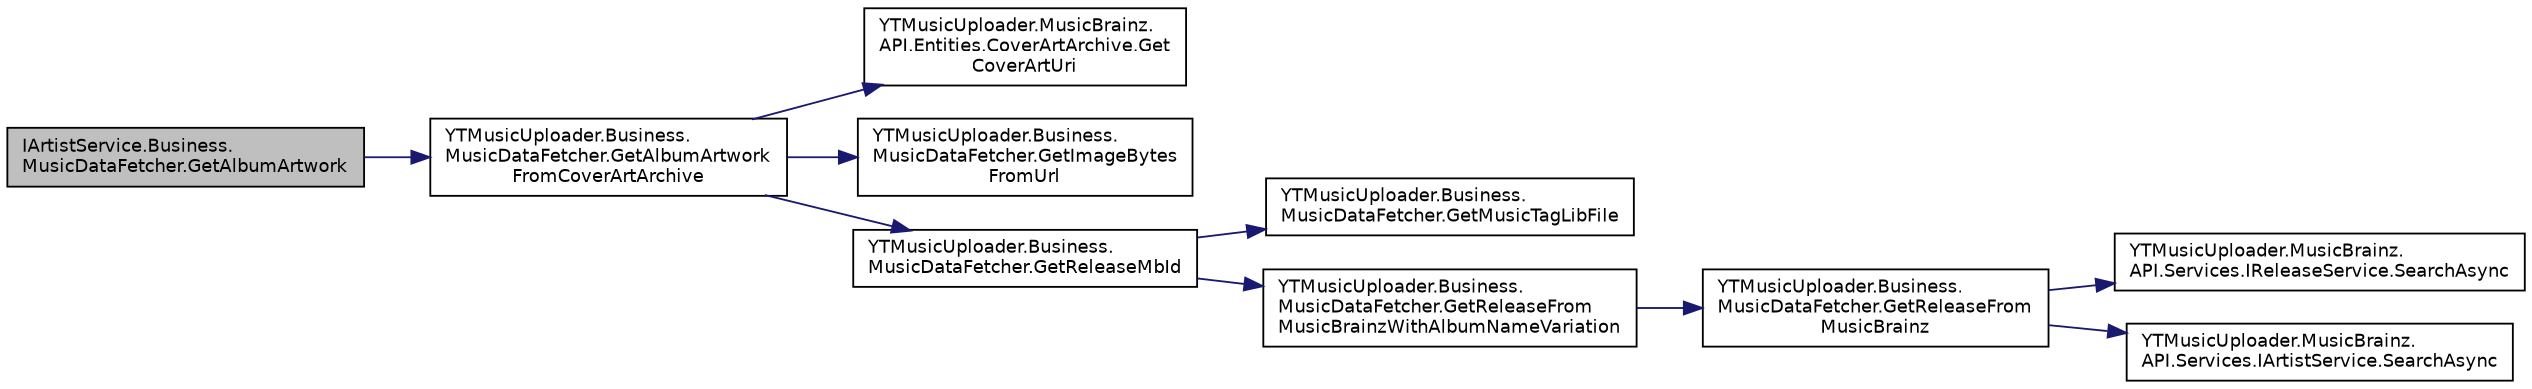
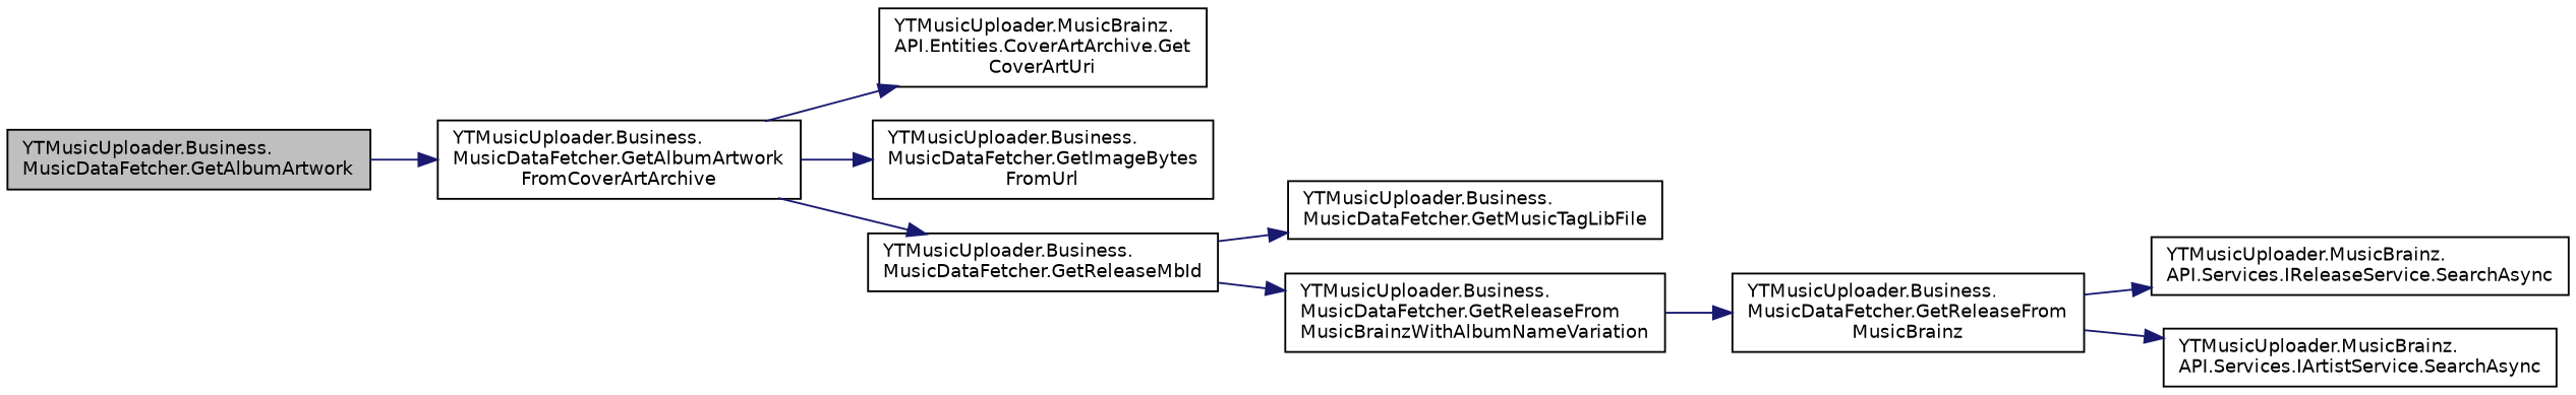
  digraph {
    rankdir=LR
    node [color=black fillcolor=white fontname=Helvetica fontsize=10 shape=record style=filled]
    edge [color=midnightblue fontname=Helvetica fontsize=10 labelfontname=Helvetica labelfontsize=10 style=solid]
-   n1 [fillcolor=grey75 fontcolor=black height=0.2 label="IArtistService.Business.\lMusicDataFetcher.GetAlbumArtwork" width=0.4]
+   n1 [fillcolor=grey75 fontcolor=black height=0.2 label="YTMusicUploader.Business.\lMusicDataFetcher.GetAlbumArtwork" width=0.4]
    n2 [height=0.2 label="YTMusicUploader.Business.\lMusicDataFetcher.GetAlbumArtwork\lFromCoverArtArchive" width=0.4]
    n3 [height=0.2 label="YTMusicUploader.MusicBrainz.\lAPI.Entities.CoverArtArchive.Get\lCoverArtUri" width=0.4]
    n4 [height=0.2 label="YTMusicUploader.Business.\lMusicDataFetcher.GetImageBytes\lFromUrl" width=0.4]
    n5 [height=0.2 label="YTMusicUploader.Business.\lMusicDataFetcher.GetReleaseMbId" width=0.4]
    n6 [height=0.2 label="YTMusicUploader.Business.\lMusicDataFetcher.GetMusicTagLibFile" width=0.4]
    n7 [height=0.2 label="YTMusicUploader.Business.\lMusicDataFetcher.GetReleaseFrom\lMusicBrainzWithAlbumNameVariation" width=0.4]
    n8 [height=0.2 label="YTMusicUploader.Business.\lMusicDataFetcher.GetReleaseFrom\lMusicBrainz" width=0.4]
    n9 [height=0.2 label="YTMusicUploader.MusicBrainz.\lAPI.Services.IReleaseService.SearchAsync" width=0.4]
    n10 [height=0.2 label="YTMusicUploader.MusicBrainz.\lAPI.Services.IArtistService.SearchAsync" width=0.4]
    n1 -> n2
    n2 -> n3
    n2 -> n4
    n2 -> n5
    n5 -> n6
    n5 -> n7
    n7 -> n8
    n8 -> n9
    n8 -> n10
  }
